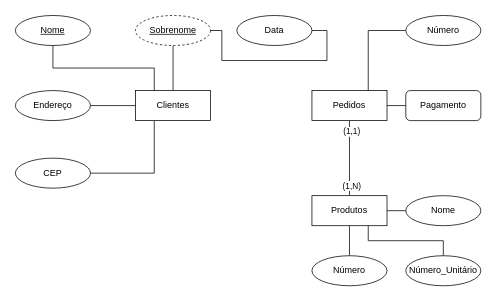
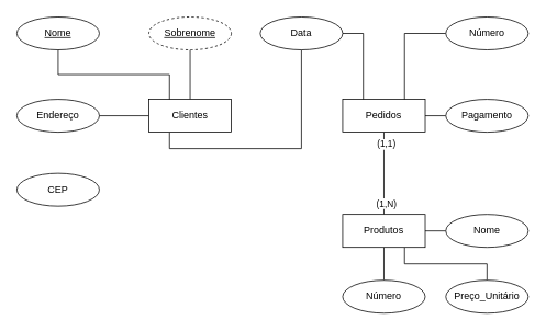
  <mxCell id="0" />
  <mxCell id="1" parent="0" />
  <mxCell id="2" style="edgeStyle=orthogonalEdgeStyle;rounded=0;orthogonalLoop=1;jettySize=auto;html=1;exitX=0.5;exitY=1;exitDx=0;exitDy=0;entryX=0.5;entryY=0;entryDx=0;entryDy=0;endArrow=none;endFill=0;" edge="1" parent="1" source="5" target="10"><mxGeometry relative="1" as="geometry" /></mxCell>
  <mxCell id="3" value="(1,1)" style="edgeLabel;html=1;align=center;verticalAlign=middle;resizable=0;points=[];" vertex="1" connectable="0" parent="2"><mxGeometry x="-0.72" y="2" relative="1" as="geometry"><mxPoint as="offset" /></mxGeometry></mxCell>
  <mxCell id="4" value="(1,N)" style="edgeLabel;html=1;align=center;verticalAlign=middle;resizable=0;points=[];" vertex="1" connectable="0" parent="2"><mxGeometry x="0.72" relative="1" as="geometry"><mxPoint x="2" as="offset" /></mxGeometry></mxCell>
  <mxCell id="5" value="Pedidos" style="whiteSpace=wrap;html=1;align=center;" vertex="1" parent="1"><mxGeometry x="415" y="120" width="100" height="40" as="geometry" /></mxCell>
  <mxCell id="6" value="Endereço" style="ellipse;whiteSpace=wrap;html=1;align=center;" vertex="1" parent="1"><mxGeometry x="20" y="120" width="100" height="40" as="geometry" /></mxCell>
  <mxCell id="7" style="edgeStyle=orthogonalEdgeStyle;rounded=0;orthogonalLoop=1;jettySize=auto;html=1;exitX=0.5;exitY=1;exitDx=0;exitDy=0;entryX=0.5;entryY=0;entryDx=0;entryDy=0;endArrow=none;endFill=0;" edge="1" parent="1" source="10" target="25"><mxGeometry relative="1" as="geometry" /></mxCell>
  <mxCell id="8" style="edgeStyle=orthogonalEdgeStyle;rounded=0;orthogonalLoop=1;jettySize=auto;html=1;exitX=0.75;exitY=1;exitDx=0;exitDy=0;entryX=0.5;entryY=0;entryDx=0;entryDy=0;endArrow=none;endFill=0;" edge="1" parent="1" source="10" target="27"><mxGeometry relative="1" as="geometry" /></mxCell>
  <mxCell id="9" style="edgeStyle=orthogonalEdgeStyle;rounded=0;orthogonalLoop=1;jettySize=auto;html=1;exitX=1;exitY=0.5;exitDx=0;exitDy=0;entryX=0;entryY=0.5;entryDx=0;entryDy=0;endArrow=none;endFill=0;" edge="1" parent="1" source="10" target="26"><mxGeometry relative="1" as="geometry" /></mxCell>
  <mxCell id="10" value="Produtos" style="whiteSpace=wrap;html=1;align=center;" vertex="1" parent="1"><mxGeometry x="415" y="260" width="100" height="40" as="geometry" /></mxCell>
  <mxCell id="11" style="edgeStyle=orthogonalEdgeStyle;rounded=0;orthogonalLoop=1;jettySize=auto;html=1;exitX=0;exitY=0.5;exitDx=0;exitDy=0;entryX=1;entryY=0.5;entryDx=0;entryDy=0;endArrow=none;endFill=0;" edge="1" parent="1" source="14" target="6"><mxGeometry relative="1" as="geometry" /></mxCell>
  <mxCell id="12" style="edgeStyle=orthogonalEdgeStyle;rounded=0;orthogonalLoop=1;jettySize=auto;html=1;exitX=0.5;exitY=0;exitDx=0;exitDy=0;entryX=0.5;entryY=1;entryDx=0;entryDy=0;endArrow=none;endFill=0;" edge="1" parent="1" source="14" target="15"><mxGeometry relative="1" as="geometry" /></mxCell>
- <mxCell id="13" style="edgeStyle=orthogonalEdgeStyle;rounded=0;orthogonalLoop=1;jettySize=auto;html=1;exitX=0.25;exitY=1;exitDx=0;exitDy=0;entryX=1;entryY=0.5;entryDx=0;entryDy=0;endArrow=none;endFill=0;" edge="1" parent="1" source="14" target="18"><mxGeometry relative="1" as="geometry" /></mxCell>
+ <mxCell id="13" style="edgeStyle=orthogonalEdgeStyle;rounded=0;orthogonalLoop=1;jettySize=auto;html=1;exitX=0.25;exitY=1;exitDx=0;exitDy=0;endArrow=none;endFill=0;" edge="1" parent="1" source="14" target="24"><mxGeometry relative="1" as="geometry" /></mxCell>
  <mxCell id="14" value="Clientes" style="whiteSpace=wrap;html=1;align=center;" vertex="1" parent="1"><mxGeometry x="180" y="120" width="100" height="40" as="geometry" /></mxCell>
  <mxCell id="15" value="&lt;u&gt;Sobrenome&lt;/u&gt;" style="ellipse;whiteSpace=wrap;html=1;align=center;dashed=1;" vertex="1" parent="1"><mxGeometry x="180" y="20" width="100" height="40" as="geometry" /></mxCell>
  <mxCell id="16" style="edgeStyle=orthogonalEdgeStyle;rounded=0;orthogonalLoop=1;jettySize=auto;html=1;exitX=0.5;exitY=1;exitDx=0;exitDy=0;entryX=0.25;entryY=0;entryDx=0;entryDy=0;endArrow=none;endFill=0;" edge="1" parent="1" source="17" target="14"><mxGeometry relative="1" as="geometry" /></mxCell>
  <mxCell id="17" value="&lt;u&gt;Nome&lt;/u&gt;" style="ellipse;whiteSpace=wrap;html=1;align=center;" vertex="1" parent="1"><mxGeometry x="20" y="20" width="100" height="40" as="geometry" /></mxCell>
  <mxCell id="18" value="CEP" style="ellipse;whiteSpace=wrap;html=1;align=center;" vertex="1" parent="1"><mxGeometry x="20" y="210" width="100" height="40" as="geometry" /></mxCell>
  <mxCell id="19" style="edgeStyle=orthogonalEdgeStyle;rounded=0;orthogonalLoop=1;jettySize=auto;html=1;exitX=0;exitY=0.5;exitDx=0;exitDy=0;entryX=0.75;entryY=0;entryDx=0;entryDy=0;endArrow=none;endFill=0;" edge="1" parent="1" source="20" target="5"><mxGeometry relative="1" as="geometry" /></mxCell>
  <mxCell id="20" value="Número" style="ellipse;whiteSpace=wrap;html=1;align=center;" vertex="1" parent="1"><mxGeometry x="540" y="20" width="100" height="40" as="geometry" /></mxCell>
  <mxCell id="21" style="edgeStyle=orthogonalEdgeStyle;rounded=0;orthogonalLoop=1;jettySize=auto;html=1;exitX=0;exitY=0.5;exitDx=0;exitDy=0;entryX=1;entryY=0.5;entryDx=0;entryDy=0;endArrow=none;endFill=0;" edge="1" parent="1" source="22" target="5"><mxGeometry relative="1" as="geometry" /></mxCell>
- <mxCell id="22" value="Pagamento" style="whiteSpace=wrap;html=1;align=center;rounded=1;" vertex="1" parent="1"><mxGeometry x="540" y="120" width="100" height="40" as="geometry" /></mxCell>
- <mxCell id="23" style="edgeStyle=orthogonalEdgeStyle;rounded=0;orthogonalLoop=1;jettySize=auto;html=1;exitX=1;exitY=0.5;exitDx=0;exitDy=0;endArrow=none;endFill=0;" edge="1" parent="1" source="24" target="15"><mxGeometry relative="1" as="geometry" /></mxCell>
+ <mxCell id="22" value="Pagamento" style="ellipse;whiteSpace=wrap;html=1;align=center;" vertex="1" parent="1"><mxGeometry x="540" y="120" width="100" height="40" as="geometry" /></mxCell>
+ <mxCell id="23" style="edgeStyle=orthogonalEdgeStyle;rounded=0;orthogonalLoop=1;jettySize=auto;html=1;exitX=1;exitY=0.5;exitDx=0;exitDy=0;entryX=0.25;entryY=0;entryDx=0;entryDy=0;endArrow=none;endFill=0;" edge="1" parent="1" source="24" target="5"><mxGeometry relative="1" as="geometry" /></mxCell>
  <mxCell id="24" value="Data" style="ellipse;whiteSpace=wrap;html=1;align=center;" vertex="1" parent="1"><mxGeometry x="315" y="20" width="100" height="40" as="geometry" /></mxCell>
  <mxCell id="25" value="Número" style="ellipse;whiteSpace=wrap;html=1;align=center;" vertex="1" parent="1"><mxGeometry x="415" y="340" width="100" height="40" as="geometry" /></mxCell>
  <mxCell id="26" value="Nome" style="ellipse;whiteSpace=wrap;html=1;align=center;" vertex="1" parent="1"><mxGeometry x="540" y="260" width="100" height="40" as="geometry" /></mxCell>
- <mxCell id="27" value="Número_Unitário" style="ellipse;whiteSpace=wrap;html=1;align=center;" vertex="1" parent="1"><mxGeometry x="540" y="340" width="100" height="40" as="geometry" /></mxCell>
+ <mxCell id="27" value="Preço_Unitário" style="ellipse;whiteSpace=wrap;html=1;align=center;" vertex="1" parent="1"><mxGeometry x="540" y="340" width="100" height="40" as="geometry" /></mxCell>
